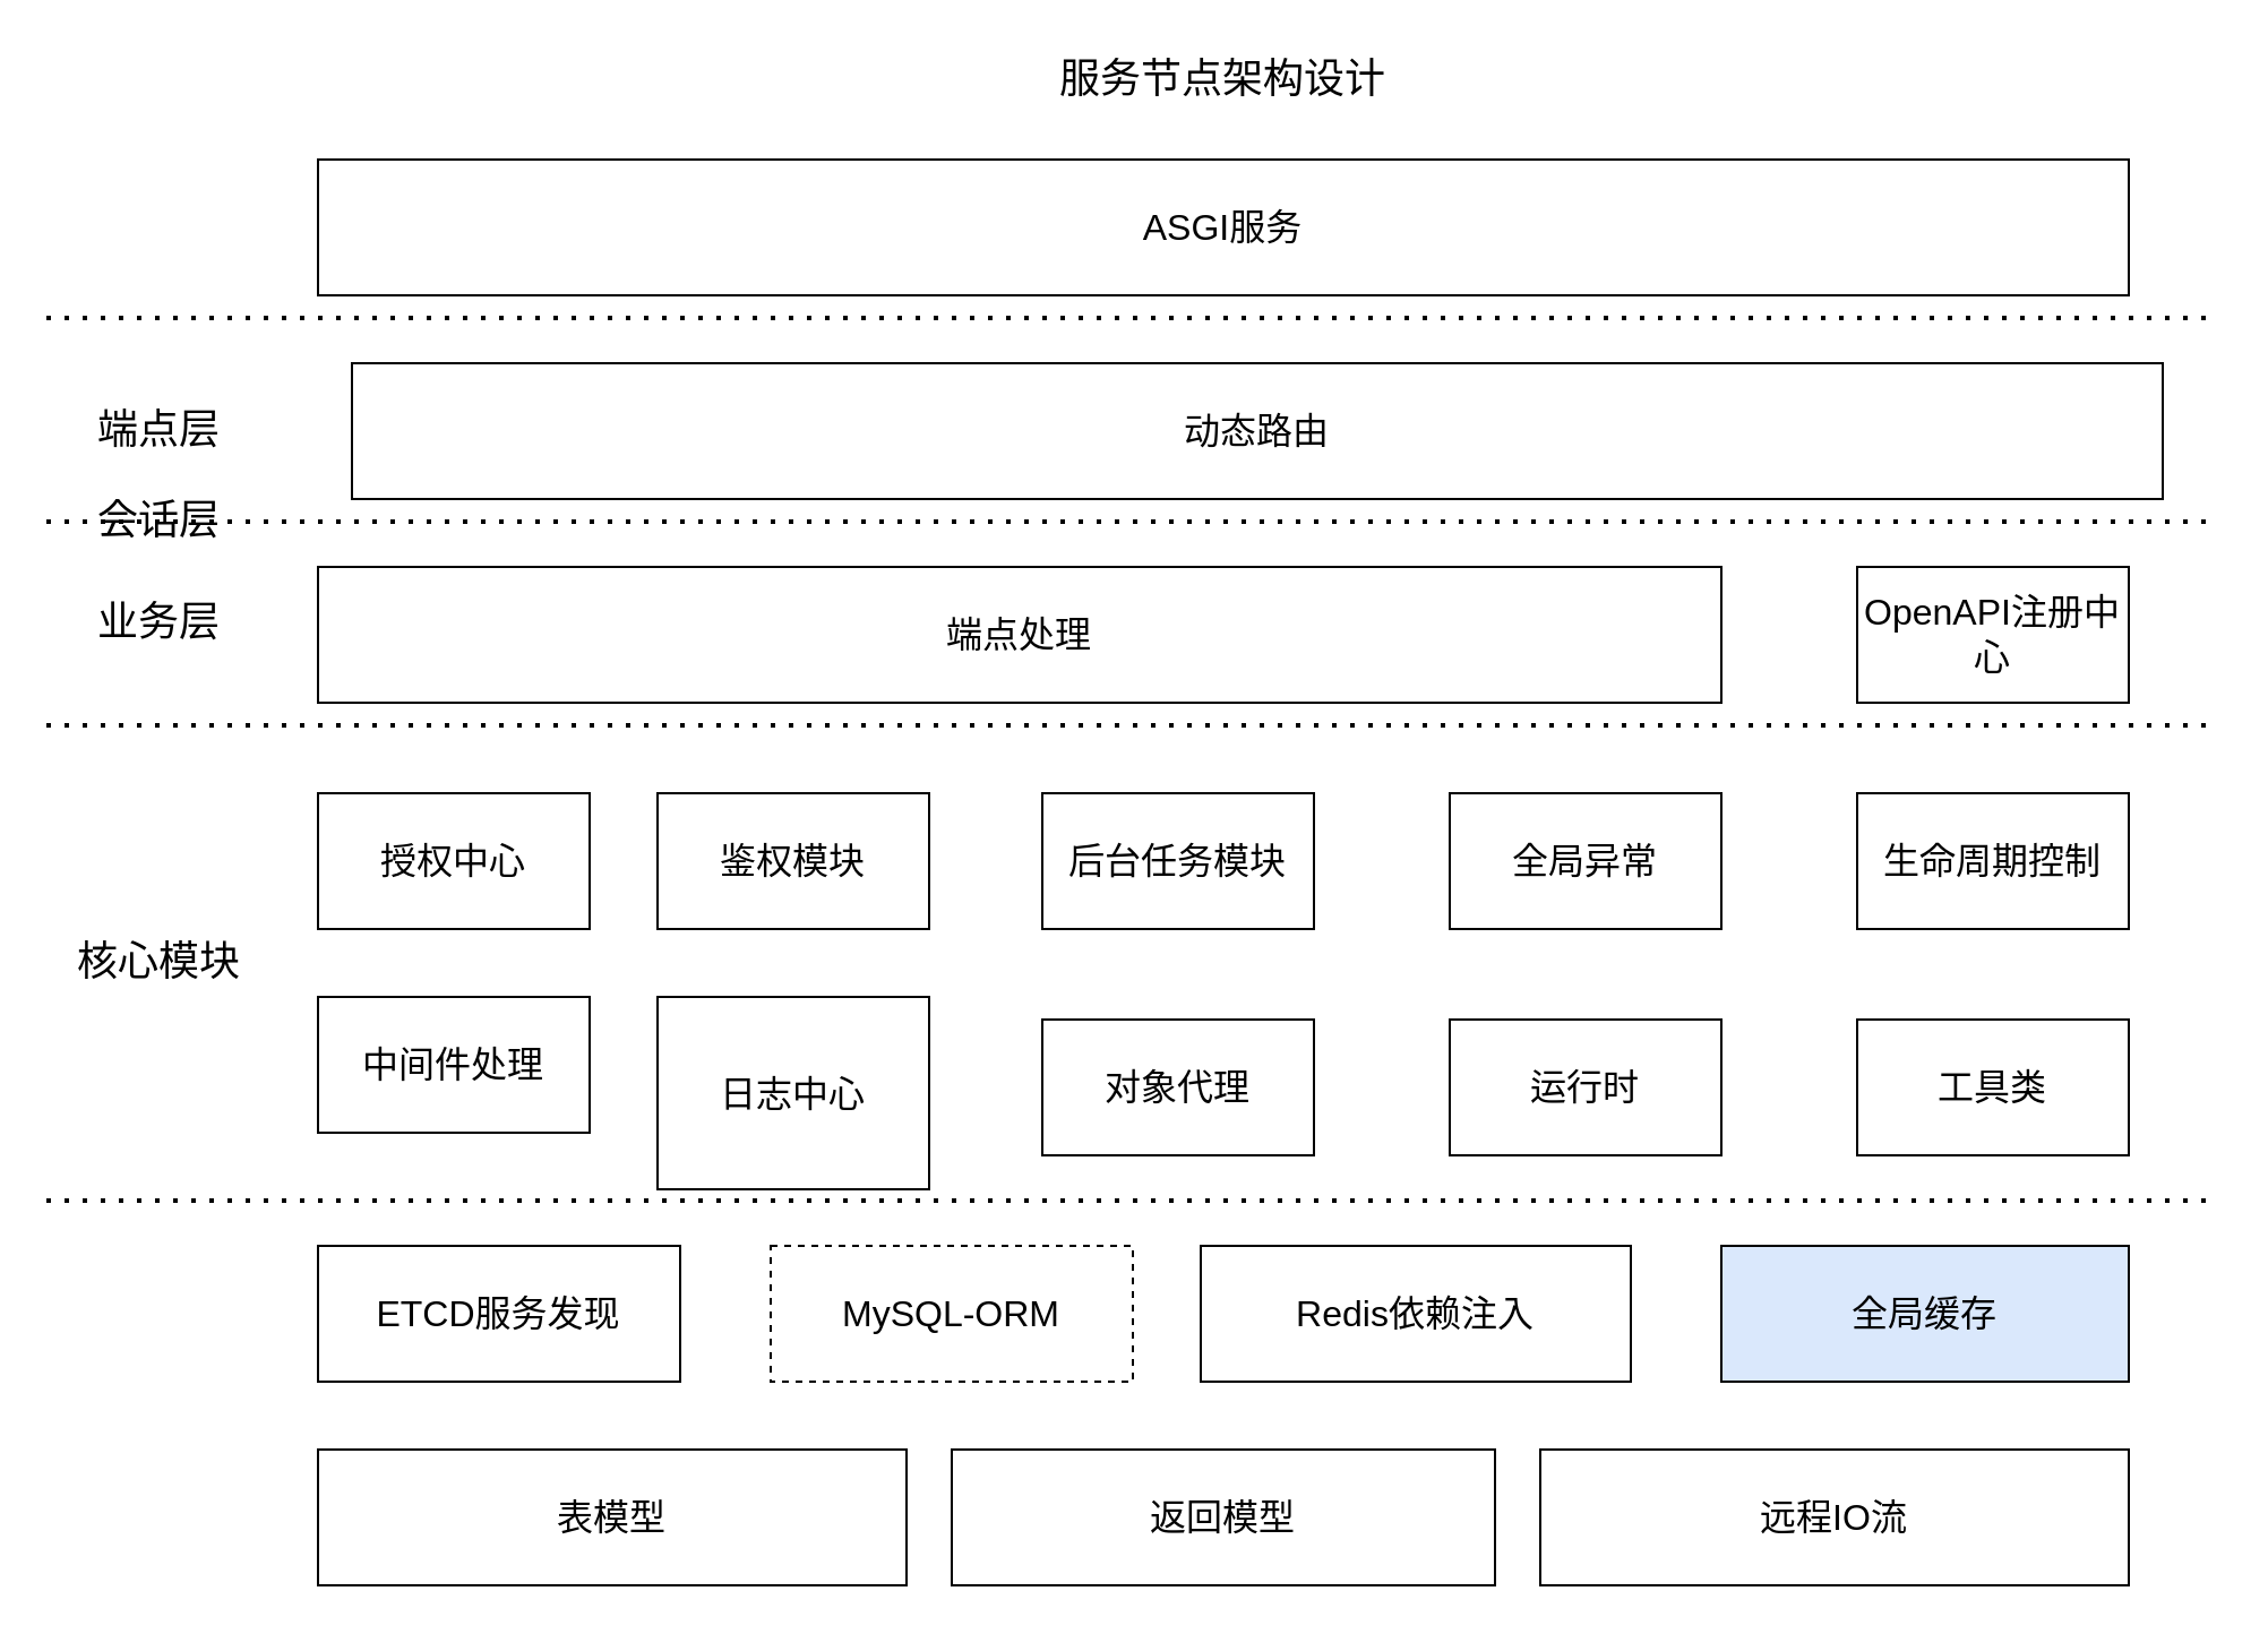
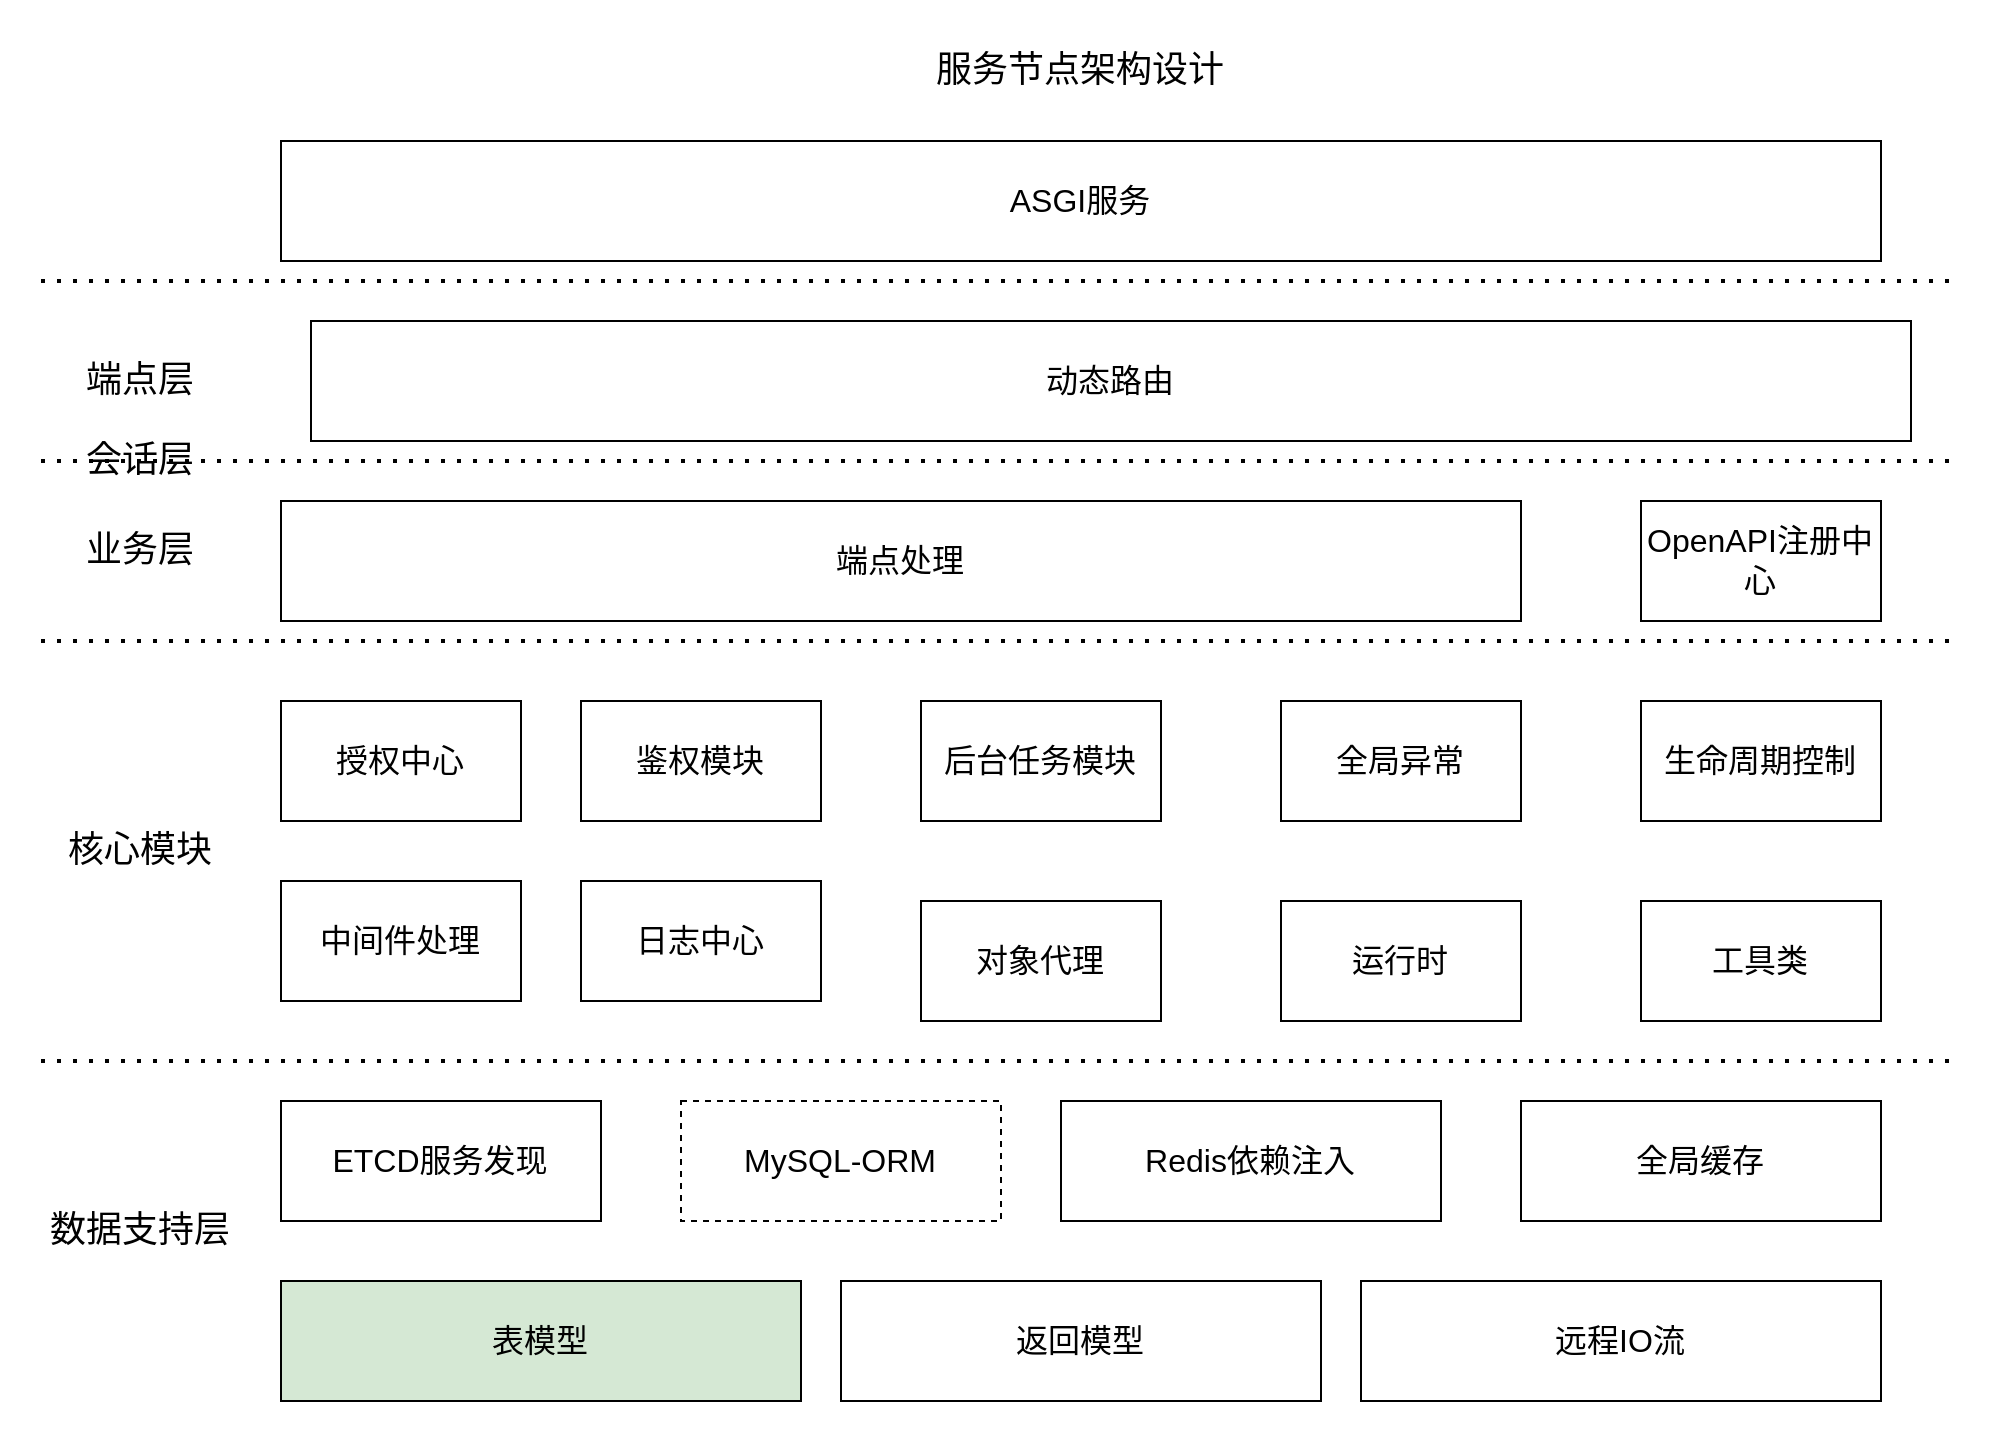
  <mxCell id="0" />
  <mxCell id="1" parent="0" />
  <mxCell id="2" value="授权中心" style="rounded=0;whiteSpace=wrap;html=1;fontSize=16;" parent="1" vertex="1"><mxGeometry x="140" y="350" width="120" height="60" as="geometry" /></mxCell>
  <mxCell id="3" value="鉴权模块" style="rounded=0;whiteSpace=wrap;html=1;fontSize=16;" parent="1" vertex="1"><mxGeometry x="290" y="350" width="120" height="60" as="geometry" /></mxCell>
  <mxCell id="4" value="后台任务模块" style="rounded=0;whiteSpace=wrap;html=1;fontSize=16;" parent="1" vertex="1"><mxGeometry x="460" y="350" width="120" height="60" as="geometry" /></mxCell>
  <mxCell id="5" value="全局异常" style="rounded=0;whiteSpace=wrap;html=1;fontSize=16;" parent="1" vertex="1"><mxGeometry x="640" y="350" width="120" height="60" as="geometry" /></mxCell>
  <mxCell id="6" value="生命周期控制" style="rounded=0;whiteSpace=wrap;html=1;fontSize=16;" parent="1" vertex="1"><mxGeometry x="820" y="350" width="120" height="60" as="geometry" /></mxCell>
  <mxCell id="7" value="中间件处理" style="rounded=0;whiteSpace=wrap;html=1;fontSize=16;" parent="1" vertex="1"><mxGeometry x="140" y="440" width="120" height="60" as="geometry" /></mxCell>
- <mxCell id="8" value="日志中心" style="rounded=0;whiteSpace=wrap;html=1;fontSize=16;" parent="1" vertex="1"><mxGeometry x="290" y="440" width="120" height="85" as="geometry" /></mxCell>
+ <mxCell id="8" value="日志中心" style="rounded=0;whiteSpace=wrap;html=1;fontSize=16;" parent="1" vertex="1"><mxGeometry x="290" y="440" width="120" height="60" as="geometry" /></mxCell>
  <mxCell id="9" value="对象代理" style="rounded=0;whiteSpace=wrap;html=1;fontSize=16;" parent="1" vertex="1"><mxGeometry x="460" y="450" width="120" height="60" as="geometry" /></mxCell>
  <mxCell id="10" value="运行时" style="rounded=0;whiteSpace=wrap;html=1;fontSize=16;" parent="1" vertex="1"><mxGeometry x="640" y="450" width="120" height="60" as="geometry" /></mxCell>
  <mxCell id="11" value="工具类" style="rounded=0;whiteSpace=wrap;html=1;fontSize=16;" parent="1" vertex="1"><mxGeometry x="820" y="450" width="120" height="60" as="geometry" /></mxCell>
  <mxCell id="12" value="端点处理" style="rounded=0;whiteSpace=wrap;html=1;fontSize=16;" parent="1" vertex="1"><mxGeometry x="140" y="250" width="620" height="60" as="geometry" /></mxCell>
  <mxCell id="13" value="OpenAPI注册中心" style="rounded=0;whiteSpace=wrap;html=1;fontSize=16;" parent="1" vertex="1"><mxGeometry x="820" y="250" width="120" height="60" as="geometry" /></mxCell>
  <mxCell id="14" value="ETCD服务发现" style="rounded=0;whiteSpace=wrap;html=1;fontSize=16;" parent="1" vertex="1"><mxGeometry x="140" y="550" width="160" height="60" as="geometry" /></mxCell>
  <mxCell id="15" value="MySQL-ORM" style="rounded=0;whiteSpace=wrap;html=1;fontSize=16;dashed=1;" parent="1" vertex="1"><mxGeometry x="340" y="550" width="160" height="60" as="geometry" /></mxCell>
  <mxCell id="16" value="Redis依赖注入" style="rounded=0;whiteSpace=wrap;html=1;fontSize=16;" parent="1" vertex="1"><mxGeometry x="530" y="550" width="190" height="60" as="geometry" /></mxCell>
- <mxCell id="17" value="全局缓存" style="rounded=0;whiteSpace=wrap;html=1;fontSize=16;fillColor=#dae8fc;" parent="1" vertex="1"><mxGeometry x="760" y="550" width="180" height="60" as="geometry" /></mxCell>
- <mxCell id="18" value="表模型" style="rounded=0;whiteSpace=wrap;html=1;fontSize=16;" parent="1" vertex="1"><mxGeometry x="140" y="640" width="260" height="60" as="geometry" /></mxCell>
+ <mxCell id="17" value="全局缓存" style="rounded=0;whiteSpace=wrap;html=1;fontSize=16;" parent="1" vertex="1"><mxGeometry x="760" y="550" width="180" height="60" as="geometry" /></mxCell>
+ <mxCell id="18" value="表模型" style="rounded=0;whiteSpace=wrap;html=1;fontSize=16;fillColor=#d5e8d4;" parent="1" vertex="1"><mxGeometry x="140" y="640" width="260" height="60" as="geometry" /></mxCell>
  <mxCell id="19" value="返回模型" style="rounded=0;whiteSpace=wrap;html=1;fontSize=16;" parent="1" vertex="1"><mxGeometry x="420" y="640" width="240" height="60" as="geometry" /></mxCell>
  <mxCell id="20" value="远程IO流" style="rounded=0;whiteSpace=wrap;html=1;fontSize=16;" parent="1" vertex="1"><mxGeometry x="680" y="640" width="260" height="60" as="geometry" /></mxCell>
  <mxCell id="21" value="动态路由" style="rounded=0;whiteSpace=wrap;html=1;fontSize=16;" parent="1" vertex="1"><mxGeometry x="155" y="160" width="800" height="60" as="geometry" /></mxCell>
  <mxCell id="22" value="ASGI服务" style="rounded=0;whiteSpace=wrap;html=1;fontSize=16;" parent="1" vertex="1"><mxGeometry x="140" y="70" width="800" height="60" as="geometry" /></mxCell>
  <mxCell id="23" value="服务节点架构设计" style="text;html=1;strokeColor=none;fillColor=none;align=center;verticalAlign=middle;whiteSpace=wrap;rounded=0;fontSize=18;" parent="1" vertex="1"><mxGeometry x="320" y="20" width="440" height="30" as="geometry" /></mxCell>
  <mxCell id="24" value="" style="endArrow=none;dashed=1;html=1;dashPattern=1 3;strokeWidth=2;rounded=0;fontSize=18;" edge="1" parent="1"><mxGeometry width="50" height="50" relative="1" as="geometry"><mxPoint x="20" y="140" as="sourcePoint" /><mxPoint x="980" y="140" as="targetPoint" /></mxGeometry></mxCell>
  <mxCell id="25" value="" style="endArrow=none;dashed=1;html=1;dashPattern=1 3;strokeWidth=2;rounded=0;fontSize=18;" edge="1" parent="1"><mxGeometry width="50" height="50" relative="1" as="geometry"><mxPoint x="20" y="230" as="sourcePoint" /><mxPoint x="980" y="230" as="targetPoint" /></mxGeometry></mxCell>
  <mxCell id="26" value="" style="endArrow=none;dashed=1;html=1;dashPattern=1 3;strokeWidth=2;rounded=0;fontSize=18;" edge="1" parent="1"><mxGeometry width="50" height="50" relative="1" as="geometry"><mxPoint x="20" y="320" as="sourcePoint" /><mxPoint x="980" y="320" as="targetPoint" /></mxGeometry></mxCell>
  <mxCell id="27" value="" style="endArrow=none;dashed=1;html=1;dashPattern=1 3;strokeWidth=2;rounded=0;fontSize=18;" edge="1" parent="1"><mxGeometry width="50" height="50" relative="1" as="geometry"><mxPoint x="20" y="530" as="sourcePoint" /><mxPoint x="980" y="530" as="targetPoint" /></mxGeometry></mxCell>
  <mxCell id="28" value="会话层" style="text;html=1;strokeColor=none;fillColor=none;align=center;verticalAlign=middle;whiteSpace=wrap;rounded=0;fontSize=18;" vertex="1" parent="1"><mxGeometry x="20" y="215" width="100" height="30" as="geometry" /></mxCell>
  <mxCell id="29" value="端点层" style="text;html=1;strokeColor=none;fillColor=none;align=center;verticalAlign=middle;whiteSpace=wrap;rounded=0;fontSize=18;" vertex="1" parent="1"><mxGeometry x="20" y="175" width="100" height="30" as="geometry" /></mxCell>
  <mxCell id="30" value="业务层" style="text;html=1;strokeColor=none;fillColor=none;align=center;verticalAlign=middle;whiteSpace=wrap;rounded=0;fontSize=18;" vertex="1" parent="1"><mxGeometry x="20" y="260" width="100" height="30" as="geometry" /></mxCell>
  <mxCell id="31" value="核心模块" style="text;html=1;strokeColor=none;fillColor=none;align=center;verticalAlign=middle;whiteSpace=wrap;rounded=0;fontSize=18;" vertex="1" parent="1"><mxGeometry x="20" y="410" width="100" height="30" as="geometry" /></mxCell>
+ <mxCell id="32" value="数据支持层" style="text;html=1;strokeColor=none;fillColor=none;align=center;verticalAlign=middle;whiteSpace=wrap;rounded=0;fontSize=18;" vertex="1" parent="1"><mxGeometry x="20" y="600" width="100" height="30" as="geometry" /></mxCell>
